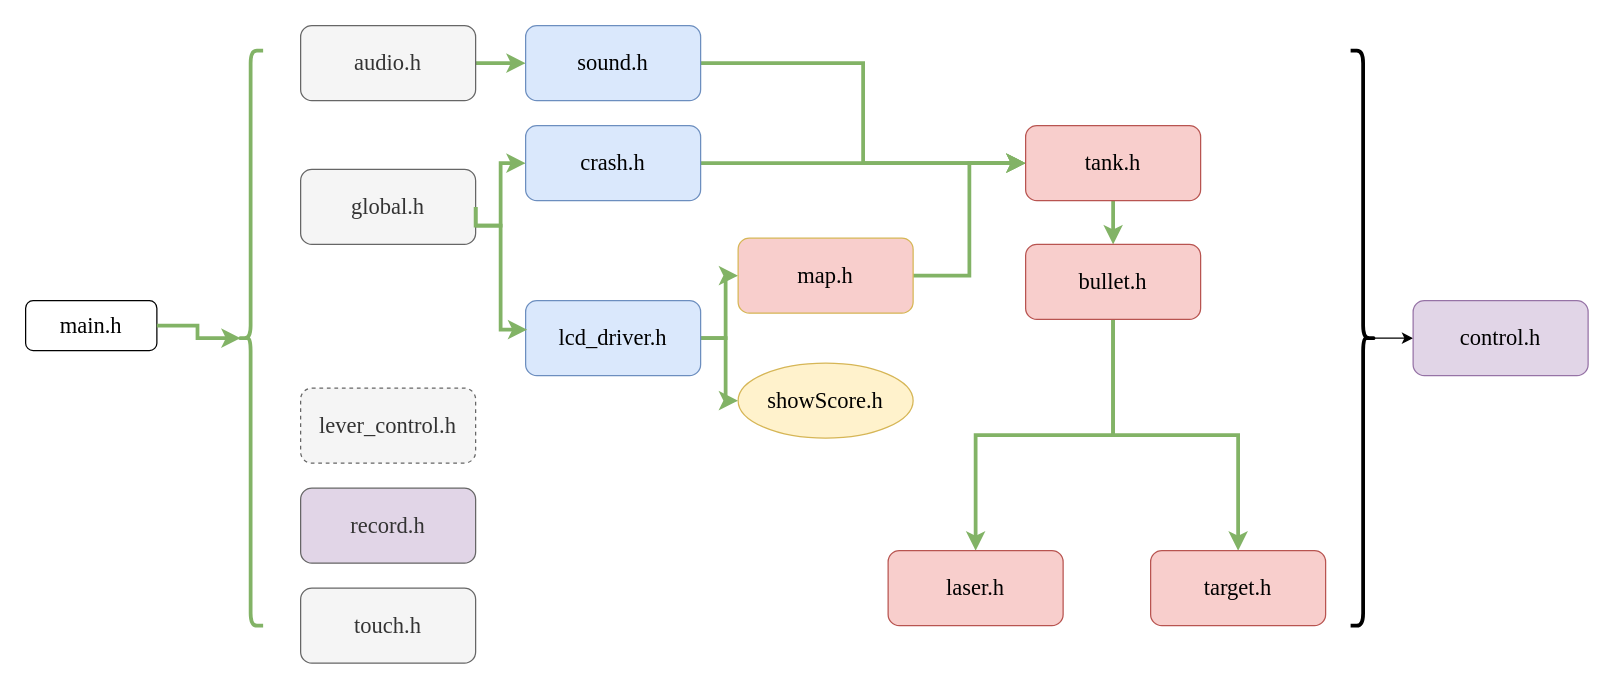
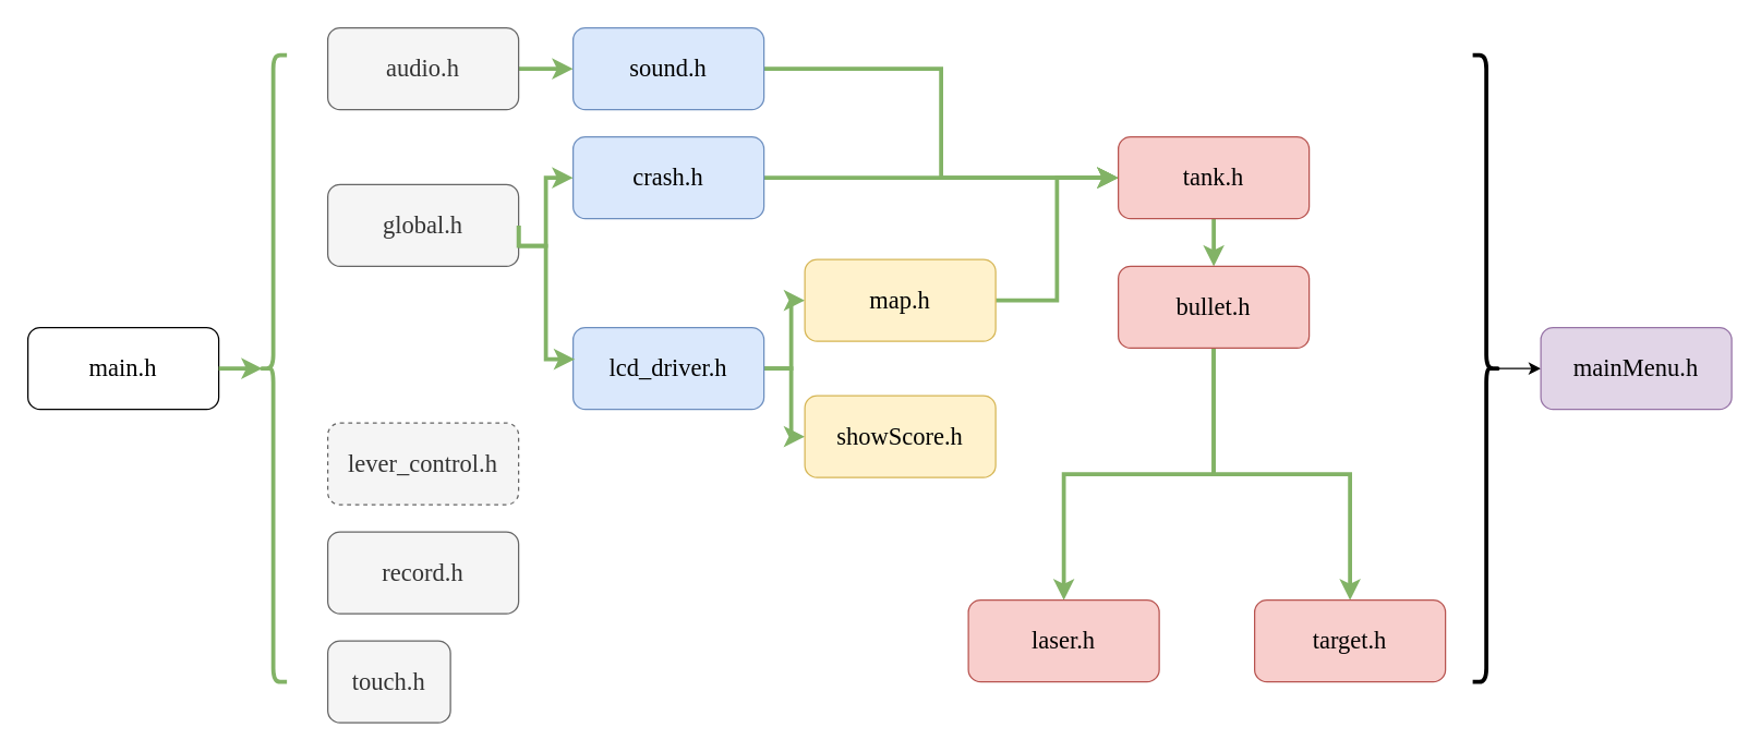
  <mxCell id="0" />
  <mxCell id="1" parent="0" />
  <mxCell id="2" value="" style="edgeStyle=orthogonalEdgeStyle;rounded=0;orthogonalLoop=1;jettySize=auto;html=1;fillColor=#d5e8d4;strokeColor=#82b366;strokeWidth=3;" parent="1" source="3" target="7" edge="1"><mxGeometry relative="1" as="geometry" /></mxCell>
  <mxCell id="3" value="&lt;font face=&quot;Comic Sans MS&quot; style=&quot;font-size: 18px;&quot;&gt;audio.h&lt;br&gt;&lt;/font&gt;" style="rounded=1;whiteSpace=wrap;html=1;fillColor=#f5f5f5;fontColor=#333333;strokeColor=#666666;" parent="1" vertex="1"><mxGeometry x="240" y="20" width="140" height="60" as="geometry" /></mxCell>
  <mxCell id="4" style="edgeStyle=orthogonalEdgeStyle;rounded=0;orthogonalLoop=1;jettySize=auto;html=1;exitX=1;exitY=0.5;exitDx=0;exitDy=0;entryX=0;entryY=0.5;entryDx=0;entryDy=0;fillColor=#d5e8d4;strokeColor=#82b366;strokeWidth=3;" parent="1" source="5" target="9" edge="1"><mxGeometry relative="1" as="geometry"><Array as="points"><mxPoint x="400" y="180" /><mxPoint x="400" y="130" /></Array></mxGeometry></mxCell>
  <mxCell id="5" value="&lt;font face=&quot;Comic Sans MS&quot; style=&quot;font-size: 18px;&quot;&gt;global.h&lt;br&gt;&lt;/font&gt;" style="rounded=1;whiteSpace=wrap;html=1;fillColor=#f5f5f5;fontColor=#333333;strokeColor=#666666;" parent="1" vertex="1"><mxGeometry x="240" y="135" width="140" height="60" as="geometry" /></mxCell>
  <mxCell id="6" style="edgeStyle=orthogonalEdgeStyle;rounded=0;orthogonalLoop=1;jettySize=auto;html=1;exitX=1;exitY=0.5;exitDx=0;exitDy=0;entryX=0;entryY=0.5;entryDx=0;entryDy=0;fillColor=#d5e8d4;strokeColor=#82b366;strokeWidth=3;" parent="1" source="7" target="18" edge="1"><mxGeometry relative="1" as="geometry" /></mxCell>
  <mxCell id="7" value="&lt;font face=&quot;Comic Sans MS&quot; style=&quot;font-size: 18px;&quot;&gt;sound.h&lt;br&gt;&lt;/font&gt;" style="rounded=1;whiteSpace=wrap;html=1;fillColor=#dae8fc;strokeColor=#6c8ebf;" parent="1" vertex="1"><mxGeometry x="420" y="20" width="140" height="60" as="geometry" /></mxCell>
  <mxCell id="8" style="edgeStyle=orthogonalEdgeStyle;rounded=0;orthogonalLoop=1;jettySize=auto;html=1;exitX=1;exitY=0.5;exitDx=0;exitDy=0;fillColor=#d5e8d4;strokeColor=#82b366;strokeWidth=3;" parent="1" source="9" edge="1"><mxGeometry relative="1" as="geometry"><mxPoint x="820" y="130" as="targetPoint" /></mxGeometry></mxCell>
  <mxCell id="9" value="&lt;font face=&quot;Comic Sans MS&quot; style=&quot;font-size: 18px;&quot;&gt;crash.h&lt;br&gt;&lt;/font&gt;" style="rounded=1;whiteSpace=wrap;html=1;fillColor=#dae8fc;strokeColor=#6c8ebf;" parent="1" vertex="1"><mxGeometry x="420" y="100" width="140" height="60" as="geometry" /></mxCell>
  <mxCell id="10" style="edgeStyle=orthogonalEdgeStyle;rounded=0;orthogonalLoop=1;jettySize=auto;html=1;exitX=1;exitY=0.5;exitDx=0;exitDy=0;entryX=0;entryY=0.5;entryDx=0;entryDy=0;fillColor=#d5e8d4;strokeColor=#82b366;strokeWidth=3;" parent="1" source="12" target="16" edge="1"><mxGeometry relative="1" as="geometry" /></mxCell>
  <mxCell id="11" style="edgeStyle=orthogonalEdgeStyle;rounded=0;orthogonalLoop=1;jettySize=auto;html=1;exitX=1;exitY=0.5;exitDx=0;exitDy=0;entryX=0;entryY=0.5;entryDx=0;entryDy=0;fillColor=#d5e8d4;strokeColor=#82b366;strokeWidth=3;" parent="1" source="12" target="15" edge="1"><mxGeometry relative="1" as="geometry" /></mxCell>
  <mxCell id="12" value="&lt;font face=&quot;Comic Sans MS&quot; style=&quot;font-size: 18px;&quot;&gt;lcd_driver.h&lt;br&gt;&lt;/font&gt;" style="rounded=1;whiteSpace=wrap;html=1;fillColor=#dae8fc;strokeColor=#6c8ebf;" parent="1" vertex="1"><mxGeometry x="420" y="240" width="140" height="60" as="geometry" /></mxCell>
  <mxCell id="13" style="edgeStyle=orthogonalEdgeStyle;rounded=0;orthogonalLoop=1;jettySize=auto;html=1;exitX=1;exitY=0.5;exitDx=0;exitDy=0;entryX=0.009;entryY=0.387;entryDx=0;entryDy=0;entryPerimeter=0;fillColor=#d5e8d4;strokeColor=#82b366;strokeWidth=3;" parent="1" source="5" target="12" edge="1"><mxGeometry relative="1" as="geometry"><Array as="points"><mxPoint x="400" y="180" /><mxPoint x="400" y="263" /></Array></mxGeometry></mxCell>
  <mxCell id="14" style="edgeStyle=orthogonalEdgeStyle;rounded=0;orthogonalLoop=1;jettySize=auto;html=1;exitX=1;exitY=0.5;exitDx=0;exitDy=0;entryX=0;entryY=0.5;entryDx=0;entryDy=0;fillColor=#d5e8d4;strokeColor=#82b366;strokeWidth=3;" parent="1" source="15" target="18" edge="1"><mxGeometry relative="1" as="geometry" /></mxCell>
- <mxCell id="15" value="&lt;font face=&quot;Comic Sans MS&quot; style=&quot;font-size: 18px;&quot;&gt;map.h&lt;br&gt;&lt;/font&gt;" style="rounded=1;whiteSpace=wrap;html=1;fillColor=#f8cecc;strokeColor=#d6b656;" parent="1" vertex="1"><mxGeometry x="590" y="190" width="140" height="60" as="geometry" /></mxCell>
- <mxCell id="16" value="&lt;font face=&quot;Comic Sans MS&quot; style=&quot;font-size: 18px;&quot;&gt;showScore.h&lt;br&gt;&lt;/font&gt;" style="ellipse;whiteSpace=wrap;html=1;fillColor=#fff2cc;strokeColor=#d6b656;" parent="1" vertex="1"><mxGeometry x="590" y="290" width="140" height="60" as="geometry" /></mxCell>
+ <mxCell id="15" value="&lt;font face=&quot;Comic Sans MS&quot; style=&quot;font-size: 18px;&quot;&gt;map.h&lt;br&gt;&lt;/font&gt;" style="rounded=1;whiteSpace=wrap;html=1;fillColor=#fff2cc;strokeColor=#d6b656;" parent="1" vertex="1"><mxGeometry x="590" y="190" width="140" height="60" as="geometry" /></mxCell>
+ <mxCell id="16" value="&lt;font face=&quot;Comic Sans MS&quot; style=&quot;font-size: 18px;&quot;&gt;showScore.h&lt;br&gt;&lt;/font&gt;" style="rounded=1;whiteSpace=wrap;html=1;fillColor=#fff2cc;strokeColor=#d6b656;" parent="1" vertex="1"><mxGeometry x="590" y="290" width="140" height="60" as="geometry" /></mxCell>
  <mxCell id="17" style="edgeStyle=orthogonalEdgeStyle;rounded=0;orthogonalLoop=1;jettySize=auto;html=1;exitX=0.5;exitY=1;exitDx=0;exitDy=0;entryX=0.5;entryY=0;entryDx=0;entryDy=0;fillColor=#d5e8d4;strokeColor=#82b366;strokeWidth=3;" parent="1" source="18" target="24" edge="1"><mxGeometry relative="1" as="geometry" /></mxCell>
  <mxCell id="18" value="&lt;font face=&quot;Comic Sans MS&quot; style=&quot;font-size: 18px;&quot;&gt;tank.h&lt;br&gt;&lt;/font&gt;" style="rounded=1;whiteSpace=wrap;html=1;fillColor=#f8cecc;strokeColor=#b85450;" parent="1" vertex="1"><mxGeometry x="820" y="100" width="140" height="60" as="geometry" /></mxCell>
  <mxCell id="19" value="&lt;font face=&quot;Comic Sans MS&quot; style=&quot;font-size: 18px;&quot;&gt;lever_control.h&lt;/font&gt;" style="rounded=1;whiteSpace=wrap;html=1;fillColor=#f5f5f5;fontColor=#333333;strokeColor=#666666;dashed=1;" parent="1" vertex="1"><mxGeometry x="240" y="310" width="140" height="60" as="geometry" /></mxCell>
- <mxCell id="20" value="&lt;font face=&quot;Comic Sans MS&quot; style=&quot;font-size: 18px;&quot;&gt;record.h&lt;br&gt;&lt;/font&gt;" style="rounded=1;whiteSpace=wrap;html=1;fillColor=#e1d5e7;fontColor=#333333;strokeColor=#666666;" parent="1" vertex="1"><mxGeometry x="240" y="390" width="140" height="60" as="geometry" /></mxCell>
- <mxCell id="21" value="&lt;font face=&quot;Comic Sans MS&quot; style=&quot;font-size: 18px;&quot;&gt;touch.h&lt;br&gt;&lt;/font&gt;" style="rounded=1;whiteSpace=wrap;html=1;fillColor=#f5f5f5;fontColor=#333333;strokeColor=#666666;" parent="1" vertex="1"><mxGeometry x="240" y="470" width="140" height="60" as="geometry" /></mxCell>
+ <mxCell id="20" value="&lt;font face=&quot;Comic Sans MS&quot; style=&quot;font-size: 18px;&quot;&gt;record.h&lt;br&gt;&lt;/font&gt;" style="rounded=1;whiteSpace=wrap;html=1;fillColor=#f5f5f5;fontColor=#333333;strokeColor=#666666;" parent="1" vertex="1"><mxGeometry x="240" y="390" width="140" height="60" as="geometry" /></mxCell>
+ <mxCell id="21" value="&lt;font face=&quot;Comic Sans MS&quot; style=&quot;font-size: 18px;&quot;&gt;touch.h&lt;br&gt;&lt;/font&gt;" style="rounded=1;whiteSpace=wrap;html=1;fillColor=#f5f5f5;fontColor=#333333;strokeColor=#666666;" parent="1" vertex="1"><mxGeometry x="240" y="470" width="90" height="60" as="geometry" /></mxCell>
  <mxCell id="22" style="edgeStyle=orthogonalEdgeStyle;rounded=0;orthogonalLoop=1;jettySize=auto;html=1;exitX=0.5;exitY=1;exitDx=0;exitDy=0;entryX=0.5;entryY=0;entryDx=0;entryDy=0;fillColor=#d5e8d4;strokeColor=#82b366;strokeWidth=3;" parent="1" source="24" target="25" edge="1"><mxGeometry relative="1" as="geometry" /></mxCell>
  <mxCell id="23" style="edgeStyle=orthogonalEdgeStyle;rounded=0;orthogonalLoop=1;jettySize=auto;html=1;exitX=0.5;exitY=1;exitDx=0;exitDy=0;entryX=0.5;entryY=0;entryDx=0;entryDy=0;fillColor=#d5e8d4;strokeColor=#82b366;strokeWidth=3;" parent="1" source="24" target="26" edge="1"><mxGeometry relative="1" as="geometry" /></mxCell>
  <mxCell id="24" value="&lt;font face=&quot;Comic Sans MS&quot; style=&quot;font-size: 18px;&quot;&gt;bullet.h&lt;/font&gt;" style="rounded=1;whiteSpace=wrap;html=1;fillColor=#f8cecc;strokeColor=#b85450;" parent="1" vertex="1"><mxGeometry x="820" y="195" width="140" height="60" as="geometry" /></mxCell>
  <mxCell id="25" value="&lt;font face=&quot;Comic Sans MS&quot; style=&quot;font-size: 18px;&quot;&gt;laser.h&lt;/font&gt;" style="rounded=1;whiteSpace=wrap;html=1;fillColor=#f8cecc;strokeColor=#b85450;" parent="1" vertex="1"><mxGeometry x="710" y="440" width="140" height="60" as="geometry" /></mxCell>
  <mxCell id="26" value="&lt;font face=&quot;Comic Sans MS&quot; style=&quot;font-size: 18px;&quot;&gt;target.h&lt;/font&gt;" style="rounded=1;whiteSpace=wrap;html=1;fillColor=#f8cecc;strokeColor=#b85450;" parent="1" vertex="1"><mxGeometry x="920" y="440" width="140" height="60" as="geometry" /></mxCell>
- <mxCell id="27" value="&lt;font face=&quot;Comic Sans MS&quot; style=&quot;font-size: 18px;&quot;&gt;main.h&lt;/font&gt;" style="rounded=1;whiteSpace=wrap;html=1;" parent="1" vertex="1"><mxGeometry x="20" y="240" width="105" height="40" as="geometry" /></mxCell>
+ <mxCell id="27" value="&lt;font face=&quot;Comic Sans MS&quot; style=&quot;font-size: 18px;&quot;&gt;main.h&lt;/font&gt;" style="rounded=1;whiteSpace=wrap;html=1;" parent="1" vertex="1"><mxGeometry x="20" y="240" width="140" height="60" as="geometry" /></mxCell>
  <mxCell id="28" style="edgeStyle=orthogonalEdgeStyle;rounded=0;orthogonalLoop=1;jettySize=auto;html=1;exitX=0.1;exitY=0.5;exitDx=0;exitDy=0;exitPerimeter=0;entryX=0;entryY=0.5;entryDx=0;entryDy=0;" parent="1" source="29" target="30" edge="1"><mxGeometry relative="1" as="geometry" /></mxCell>
  <mxCell id="29" value="" style="shape=curlyBracket;whiteSpace=wrap;html=1;rounded=1;flipH=1;labelPosition=right;verticalLabelPosition=middle;align=left;verticalAlign=middle;strokeWidth=3;" parent="1" vertex="1"><mxGeometry x="1080" y="40" width="20" height="460" as="geometry" /></mxCell>
- <mxCell id="30" value="&lt;font face=&quot;Comic Sans MS&quot; style=&quot;font-size: 18px;&quot;&gt;control.h&lt;/font&gt;" style="rounded=1;whiteSpace=wrap;html=1;fillColor=#e1d5e7;strokeColor=#9673a6;" parent="1" vertex="1"><mxGeometry x="1130" y="240" width="140" height="60" as="geometry" /></mxCell>
+ <mxCell id="30" value="&lt;font face=&quot;Comic Sans MS&quot; style=&quot;font-size: 18px;&quot;&gt;mainMenu.h&lt;/font&gt;" style="rounded=1;whiteSpace=wrap;html=1;fillColor=#e1d5e7;strokeColor=#9673a6;" parent="1" vertex="1"><mxGeometry x="1130" y="240" width="140" height="60" as="geometry" /></mxCell>
  <mxCell id="31" value="" style="shape=curlyBracket;whiteSpace=wrap;html=1;rounded=1;labelPosition=left;verticalLabelPosition=middle;align=right;verticalAlign=middle;strokeWidth=3;fillColor=#d5e8d4;strokeColor=#82b366;" parent="1" vertex="1"><mxGeometry x="190" y="40" width="20" height="460" as="geometry" /></mxCell>
  <mxCell id="32" style="edgeStyle=orthogonalEdgeStyle;rounded=0;orthogonalLoop=1;jettySize=auto;html=1;exitX=1;exitY=0.5;exitDx=0;exitDy=0;entryX=0.1;entryY=0.5;entryDx=0;entryDy=0;entryPerimeter=0;fillColor=#d5e8d4;strokeColor=#82b366;strokeWidth=3;" parent="1" source="27" target="31" edge="1"><mxGeometry relative="1" as="geometry" /></mxCell>
